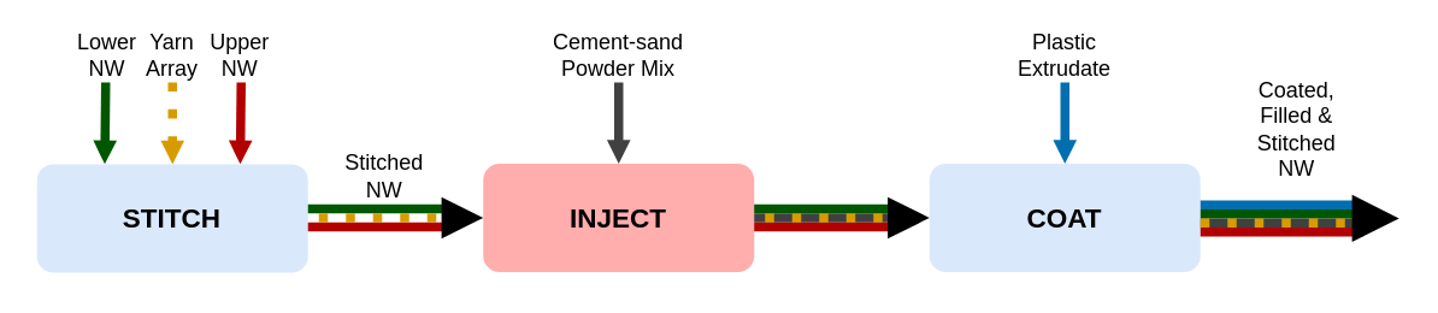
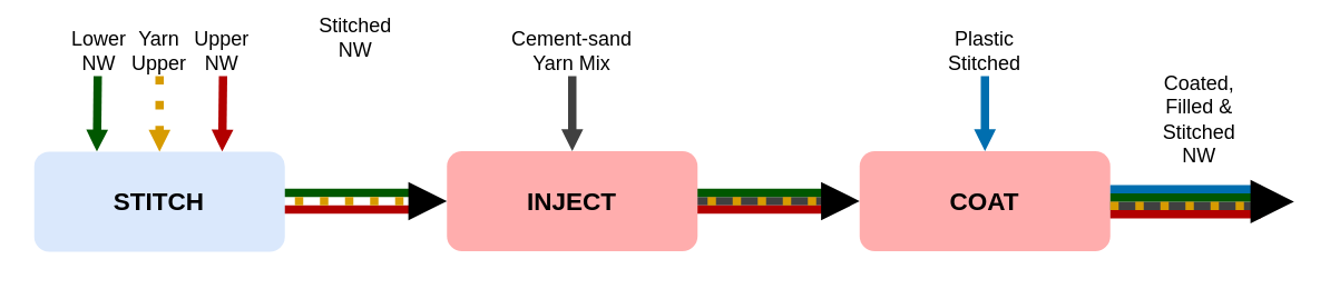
  <mxCell id="0" />
  <mxCell id="1" parent="0" />
  <mxCell id="2" value="" style="curved=1;endArrow=block;html=1;entryX=0.75;entryY=0;entryDx=0;entryDy=0;fillColor=#e51400;strokeColor=#B20000;strokeWidth=5;endFill=1;endSize=0;startSize=6;" parent="1" target="20" edge="1"><mxGeometry width="50" height="50" relative="1" as="geometry"><mxPoint x="133" y="45" as="sourcePoint" /><mxPoint x="-43" y="120" as="targetPoint" /><Array as="points" /></mxGeometry></mxCell>
  <mxCell id="3" value="" style="curved=1;endArrow=block;html=1;entryX=0.5;entryY=0;entryDx=0;entryDy=0;strokeWidth=5;fillColor=#ffe6cc;strokeColor=#D79B00;endFill=1;dashed=1;dashPattern=1 2;endSize=0;" parent="1" target="20" edge="1"><mxGeometry width="50" height="50" relative="1" as="geometry"><mxPoint x="95" y="45" as="sourcePoint" /><mxPoint x="17" y="125" as="targetPoint" /><Array as="points" /></mxGeometry></mxCell>
  <mxCell id="4" value="" style="curved=1;endArrow=block;html=1;entryX=0.25;entryY=0;entryDx=0;entryDy=0;strokeWidth=5;fillColor=#008a00;strokeColor=#005700;endFill=1;endSize=0;" parent="1" target="20" edge="1"><mxGeometry width="50" height="50" relative="1" as="geometry"><mxPoint x="58" y="45" as="sourcePoint" /><mxPoint x="57" y="130" as="targetPoint" /><Array as="points" /></mxGeometry></mxCell>
  <mxCell id="5" value="" style="curved=1;endArrow=block;html=1;strokeWidth=5;entryX=0.5;entryY=0;entryDx=0;entryDy=0;endFill=1;fillColor=#f5f5f5;strokeColor=#404040;endSize=0;" parent="1" target="27" edge="1"><mxGeometry width="50" height="50" relative="1" as="geometry"><mxPoint x="342" y="45" as="sourcePoint" /><mxPoint x="217" y="30" as="targetPoint" /><Array as="points" /></mxGeometry></mxCell>
  <mxCell id="6" value="" style="curved=1;endArrow=block;html=1;strokeWidth=5;entryX=0.5;entryY=0;entryDx=0;entryDy=0;endFill=1;fillColor=#1ba1e2;strokeColor=#006EAF;endSize=0;" parent="1" target="14" edge="1"><mxGeometry width="50" height="50" relative="1" as="geometry"><mxPoint x="589" y="45" as="sourcePoint" /><mxPoint x="514" y="105" as="targetPoint" /><Array as="points" /></mxGeometry></mxCell>
  <mxCell id="7" value="Lower&lt;br&gt;NW" style="text;html=1;strokeColor=none;fillColor=none;align=center;verticalAlign=middle;whiteSpace=wrap;rounded=0;shadow=0;dashed=1;comic=0;fontSize=12;" parent="1" vertex="1"><mxGeometry x="39" y="20" width="40" height="20" as="geometry" /></mxCell>
- <mxCell id="8" value="Yarn&lt;br&gt;Array" style="text;html=1;strokeColor=none;fillColor=none;align=center;verticalAlign=middle;whiteSpace=wrap;rounded=0;shadow=0;dashed=1;comic=0;fontSize=12;" parent="1" vertex="1"><mxGeometry x="75" y="20" width="40" height="20" as="geometry" /></mxCell>
- <mxCell id="9" value="Stitched&lt;br&gt;NW" style="text;html=1;strokeColor=none;fillColor=#ffffff;align=center;verticalAlign=middle;whiteSpace=wrap;rounded=0;shadow=0;dashed=1;comic=0;fontSize=12;" parent="1" vertex="1"><mxGeometry x="188.5" y="90.25" width="47" height="13.5" as="geometry" /></mxCell>
- <mxCell id="10" value="Plastic&lt;br&gt;Extrudate" style="text;html=1;strokeColor=none;fillColor=none;align=center;verticalAlign=middle;whiteSpace=wrap;rounded=0;shadow=0;dashed=1;comic=0;fontSize=12;" parent="1" vertex="1"><mxGeometry x="569" y="20" width="40" height="20" as="geometry" /></mxCell>
- <mxCell id="11" value="Cement-sand&lt;br&gt;Powder Mix" style="text;html=1;strokeColor=none;fillColor=#ffffff;align=center;verticalAlign=middle;whiteSpace=wrap;rounded=0;shadow=0;dashed=1;comic=0;fontSize=12;" parent="1" vertex="1"><mxGeometry x="292" y="20" width="100" height="20" as="geometry" /></mxCell>
+ <mxCell id="8" value="Yarn&lt;br&gt;Upper" style="text;html=1;strokeColor=none;fillColor=none;align=center;verticalAlign=middle;whiteSpace=wrap;rounded=0;shadow=0;dashed=1;comic=0;fontSize=12;" parent="1" vertex="1"><mxGeometry x="75" y="20" width="40" height="20" as="geometry" /></mxCell>
+ <mxCell id="9" value="Stitched&lt;br&gt;NW" style="text;html=1;strokeColor=none;fillColor=#ffffff;align=center;verticalAlign=middle;whiteSpace=wrap;rounded=0;shadow=0;dashed=1;comic=0;fontSize=12;" parent="1" vertex="1"><mxGeometry x="188.5" y="15.25" width="47" height="13.5" as="geometry" /></mxCell>
+ <mxCell id="10" value="Plastic&lt;br&gt;Stitched" style="text;html=1;strokeColor=none;fillColor=none;align=center;verticalAlign=middle;whiteSpace=wrap;rounded=0;shadow=0;dashed=1;comic=0;fontSize=12;" parent="1" vertex="1"><mxGeometry x="569" y="20" width="40" height="20" as="geometry" /></mxCell>
+ <mxCell id="11" value="Cement-sand&lt;br&gt;Yarn Mix" style="text;html=1;strokeColor=none;fillColor=#ffffff;align=center;verticalAlign=middle;whiteSpace=wrap;rounded=0;shadow=0;dashed=1;comic=0;fontSize=12;" parent="1" vertex="1"><mxGeometry x="292" y="20" width="100" height="20" as="geometry" /></mxCell>
  <mxCell id="12" value="Upper&lt;br&gt;NW" style="text;html=1;strokeColor=none;fillColor=none;align=center;verticalAlign=middle;whiteSpace=wrap;rounded=0;shadow=0;dashed=1;comic=0;fontSize=12;" parent="1" vertex="1"><mxGeometry x="113" y="20" width="39" height="20" as="geometry" /></mxCell>
  <mxCell id="13" value="Coated,&lt;br&gt;Filled &amp;amp;&lt;br&gt;Stitched&lt;br&gt;NW" style="text;html=1;strokeColor=none;fillColor=#ffffff;align=center;verticalAlign=middle;whiteSpace=wrap;rounded=0;shadow=0;dashed=1;comic=0;fontSize=12;" parent="1" vertex="1"><mxGeometry x="694" y="61.25" width="47" height="20" as="geometry" /></mxCell>
- <mxCell id="14" value="&lt;b style=&quot;font-size: 15px&quot;&gt;COAT&lt;/b&gt;" style="rounded=1;whiteSpace=wrap;html=1;fillColor=#dae8fc;strokeColor=none;comic=0;shadow=0;fontSize=15;" parent="1" vertex="1"><mxGeometry x="514" y="90" width="150" height="60" as="geometry" /></mxCell>
+ <mxCell id="14" value="&lt;b style=&quot;font-size: 15px&quot;&gt;COAT&lt;/b&gt;" style="rounded=1;whiteSpace=wrap;html=1;fillColor=#FFADAD;strokeColor=none;comic=0;shadow=0;fontSize=15;" parent="1" vertex="1"><mxGeometry x="514" y="90" width="150" height="60" as="geometry" /></mxCell>
  <mxCell id="15" value="" style="group" parent="1" vertex="1" connectable="0"><mxGeometry x="161" y="115" width="106" height="10" as="geometry" /></mxCell>
  <mxCell id="16" value="" style="endArrow=none;html=1;strokeColor=#005700;fillColor=#e51400;strokeWidth=5;" parent="15" edge="1"><mxGeometry width="50" height="50" relative="1" as="geometry"><mxPoint as="sourcePoint" /><mxPoint x="90" as="targetPoint" /></mxGeometry></mxCell>
  <mxCell id="17" value="" style="endArrow=none;html=1;strokeColor=#B20000;fillColor=#008a00;strokeWidth=5;" parent="15" edge="1"><mxGeometry width="50" height="50" relative="1" as="geometry"><mxPoint y="10" as="sourcePoint" /><mxPoint x="90" y="10" as="targetPoint" /></mxGeometry></mxCell>
  <mxCell id="18" value="" style="endArrow=none;html=1;strokeColor=#d79b00;strokeWidth=5;endFill=0;fillColor=#ffe6cc;dashed=1;dashPattern=1 2;" parent="15" edge="1"><mxGeometry width="50" height="50" relative="1" as="geometry"><mxPoint y="5" as="sourcePoint" /><mxPoint x="100" y="5" as="targetPoint" /></mxGeometry></mxCell>
  <mxCell id="19" value="" style="endArrow=block;html=1;strokeColor=#000000;strokeWidth=5;endFill=1;endSize=10;" parent="15" edge="1"><mxGeometry width="50" height="50" relative="1" as="geometry"><mxPoint x="89" y="5" as="sourcePoint" /><mxPoint x="106" y="5" as="targetPoint" /></mxGeometry></mxCell>
  <mxCell id="20" value="&lt;b style=&quot;font-size: 15px&quot;&gt;STITCH&lt;/b&gt;" style="rounded=1;whiteSpace=wrap;html=1;fillColor=#dae8fc;strokeColor=none;gradientColor=none;fontSize=15;" parent="1" vertex="1"><mxGeometry x="20" y="90.25" width="150" height="60" as="geometry" /></mxCell>
  <mxCell id="21" value="" style="group" parent="1" vertex="1" connectable="0"><mxGeometry x="408" y="115" width="106" height="10" as="geometry" /></mxCell>
  <mxCell id="22" value="" style="curved=1;endArrow=none;html=1;strokeWidth=5;endFill=0;fillColor=#f5f5f5;strokeColor=#404040;endSize=0;" parent="21" edge="1"><mxGeometry width="50" height="50" relative="1" as="geometry"><mxPoint y="5" as="sourcePoint" /><mxPoint x="95" y="5" as="targetPoint" /><Array as="points" /></mxGeometry></mxCell>
  <mxCell id="23" value="" style="endArrow=none;html=1;strokeColor=#005700;fillColor=#e51400;strokeWidth=5;" parent="21" edge="1"><mxGeometry width="50" height="50" relative="1" as="geometry"><mxPoint as="sourcePoint" /><mxPoint x="90" as="targetPoint" /></mxGeometry></mxCell>
  <mxCell id="24" value="" style="endArrow=none;html=1;strokeColor=#B20000;fillColor=#008a00;strokeWidth=5;" parent="21" edge="1"><mxGeometry width="50" height="50" relative="1" as="geometry"><mxPoint y="10" as="sourcePoint" /><mxPoint x="90" y="10" as="targetPoint" /></mxGeometry></mxCell>
  <mxCell id="25" value="" style="endArrow=none;html=1;strokeColor=#d79b00;strokeWidth=5;endFill=0;fillColor=#ffe6cc;dashed=1;dashPattern=1 2;" parent="21" edge="1"><mxGeometry width="50" height="50" relative="1" as="geometry"><mxPoint y="5" as="sourcePoint" /><mxPoint x="100" y="5" as="targetPoint" /></mxGeometry></mxCell>
  <mxCell id="26" value="" style="endArrow=block;html=1;strokeColor=#000000;strokeWidth=5;endFill=1;endSize=10;" parent="21" edge="1"><mxGeometry width="50" height="50" relative="1" as="geometry"><mxPoint x="89" y="5" as="sourcePoint" /><mxPoint x="106" y="5" as="targetPoint" /></mxGeometry></mxCell>
  <mxCell id="27" value="&lt;b style=&quot;font-size: 15px&quot;&gt;INJECT&lt;/b&gt;" style="rounded=1;whiteSpace=wrap;html=1;fillColor=#ffadad;strokeColor=none;fontSize=15;" parent="1" vertex="1"><mxGeometry x="267" y="90" width="150" height="60" as="geometry" /></mxCell>
  <mxCell id="28" value="" style="group" parent="1" vertex="1" connectable="0"><mxGeometry x="664" y="112.75" width="110" height="15" as="geometry" /></mxCell>
  <mxCell id="29" value="" style="curved=1;endArrow=none;html=1;strokeWidth=5;endFill=0;fillColor=#f5f5f5;strokeColor=#404040;endSize=0;" parent="28" edge="1"><mxGeometry width="50" height="50" relative="1" as="geometry"><mxPoint y="10" as="sourcePoint" /><mxPoint x="95" y="10" as="targetPoint" /><Array as="points" /></mxGeometry></mxCell>
  <mxCell id="30" value="" style="endArrow=none;html=1;strokeColor=#005700;fillColor=#e51400;strokeWidth=5;" parent="28" edge="1"><mxGeometry width="50" height="50" relative="1" as="geometry"><mxPoint y="5" as="sourcePoint" /><mxPoint x="90" y="5" as="targetPoint" /></mxGeometry></mxCell>
  <mxCell id="31" value="" style="endArrow=none;html=1;strokeColor=#B20000;fillColor=#008a00;strokeWidth=5;" parent="28" edge="1"><mxGeometry width="50" height="50" relative="1" as="geometry"><mxPoint y="15" as="sourcePoint" /><mxPoint x="90" y="15" as="targetPoint" /></mxGeometry></mxCell>
  <mxCell id="32" value="" style="endArrow=none;html=1;strokeColor=#d79b00;strokeWidth=5;endFill=0;fillColor=#ffe6cc;dashed=1;dashPattern=1 2;" parent="28" edge="1"><mxGeometry width="50" height="50" relative="1" as="geometry"><mxPoint y="10" as="sourcePoint" /><mxPoint x="100" y="10" as="targetPoint" /></mxGeometry></mxCell>
  <mxCell id="33" value="" style="curved=1;endArrow=none;html=1;strokeWidth=5;endFill=0;fillColor=#1ba1e2;strokeColor=#006EAF;endSize=0;" parent="28" edge="1"><mxGeometry width="50" height="50" relative="1" as="geometry"><mxPoint as="sourcePoint" /><mxPoint x="90" as="targetPoint" /><Array as="points" /></mxGeometry></mxCell>
  <mxCell id="34" value="" style="endArrow=block;html=1;strokeColor=#000000;strokeWidth=5;endFill=1;endSize=13;" parent="28" edge="1"><mxGeometry width="50" height="50" relative="1" as="geometry"><mxPoint x="93" y="7.5" as="sourcePoint" /><mxPoint x="110" y="7.5" as="targetPoint" /></mxGeometry></mxCell>
